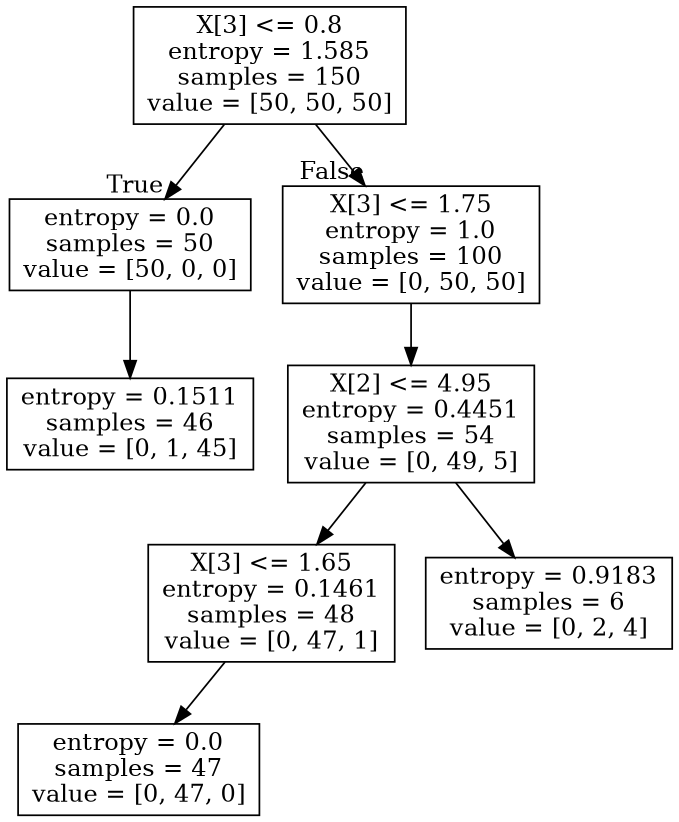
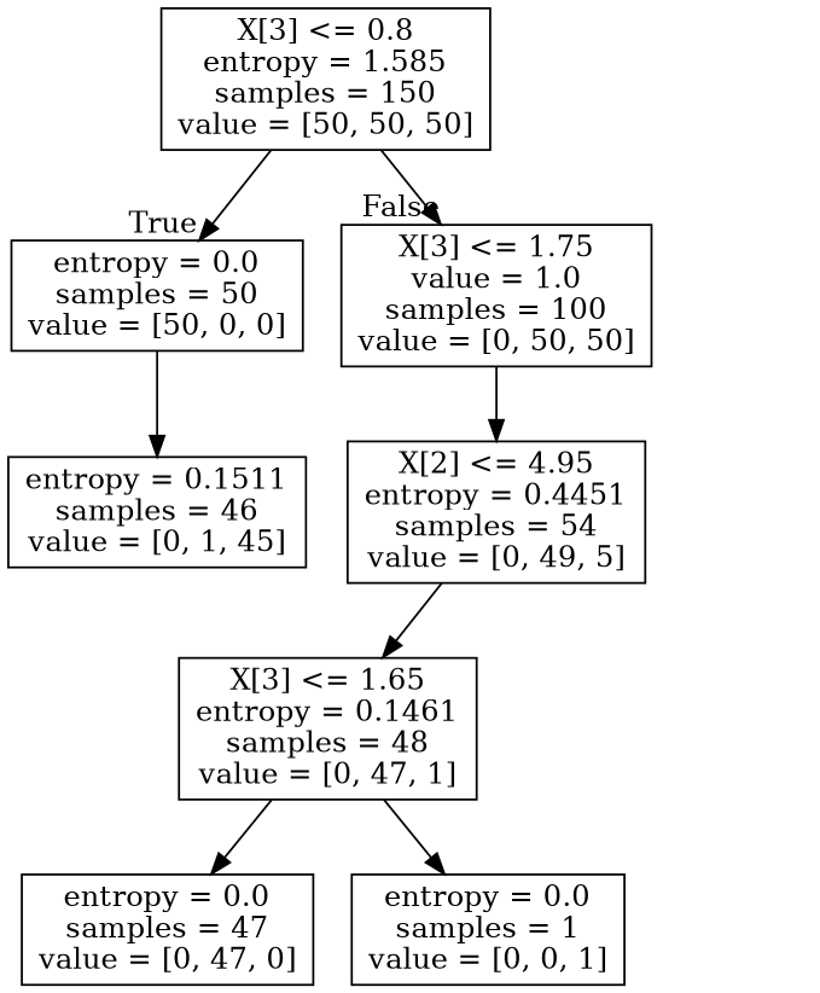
  digraph {
    node [shape=box]
    n1 [label="X[3] <= 0.8\nentropy = 1.585\nsamples = 150\nvalue = [50, 50, 50]"]
    n2 [label="entropy = 0.0\nsamples = 50\nvalue = [50, 0, 0]"]
-   n3 [label="X[3] <= 1.75\nentropy = 1.0\nsamples = 100\nvalue = [0, 50, 50]"]
+   n3 [label="X[3] <= 1.75\nvalue = 1.0\nsamples = 100\nvalue = [0, 50, 50]"]
    n4 [label="entropy = 0.1511\nsamples = 46\nvalue = [0, 1, 45]"]
    n5 [label="X[2] <= 4.95\nentropy = 0.4451\nsamples = 54\nvalue = [0, 49, 5]"]
    n6 [label="X[3] <= 1.65\nentropy = 0.1461\nsamples = 48\nvalue = [0, 47, 1]"]
-   n7 [label="entropy = 0.9183\nsamples = 6\nvalue = [0, 2, 4]"]
    n8 [label="entropy = 0.0\nsamples = 47\nvalue = [0, 47, 0]"]
+   n9 [label="entropy = 0.0\nsamples = 1\nvalue = [0, 0, 1]"]
    n1 -> n2 [headlabel=True labelangle=45 labeldistance=2.5]
    n1 -> n3 [headlabel=False labelangle=-45 labeldistance=2.5]
    n2 -> n4
    n3 -> n5
    n5 -> n6
-   n5 -> n7
    n6 -> n8
+   n6 -> n9
  }
